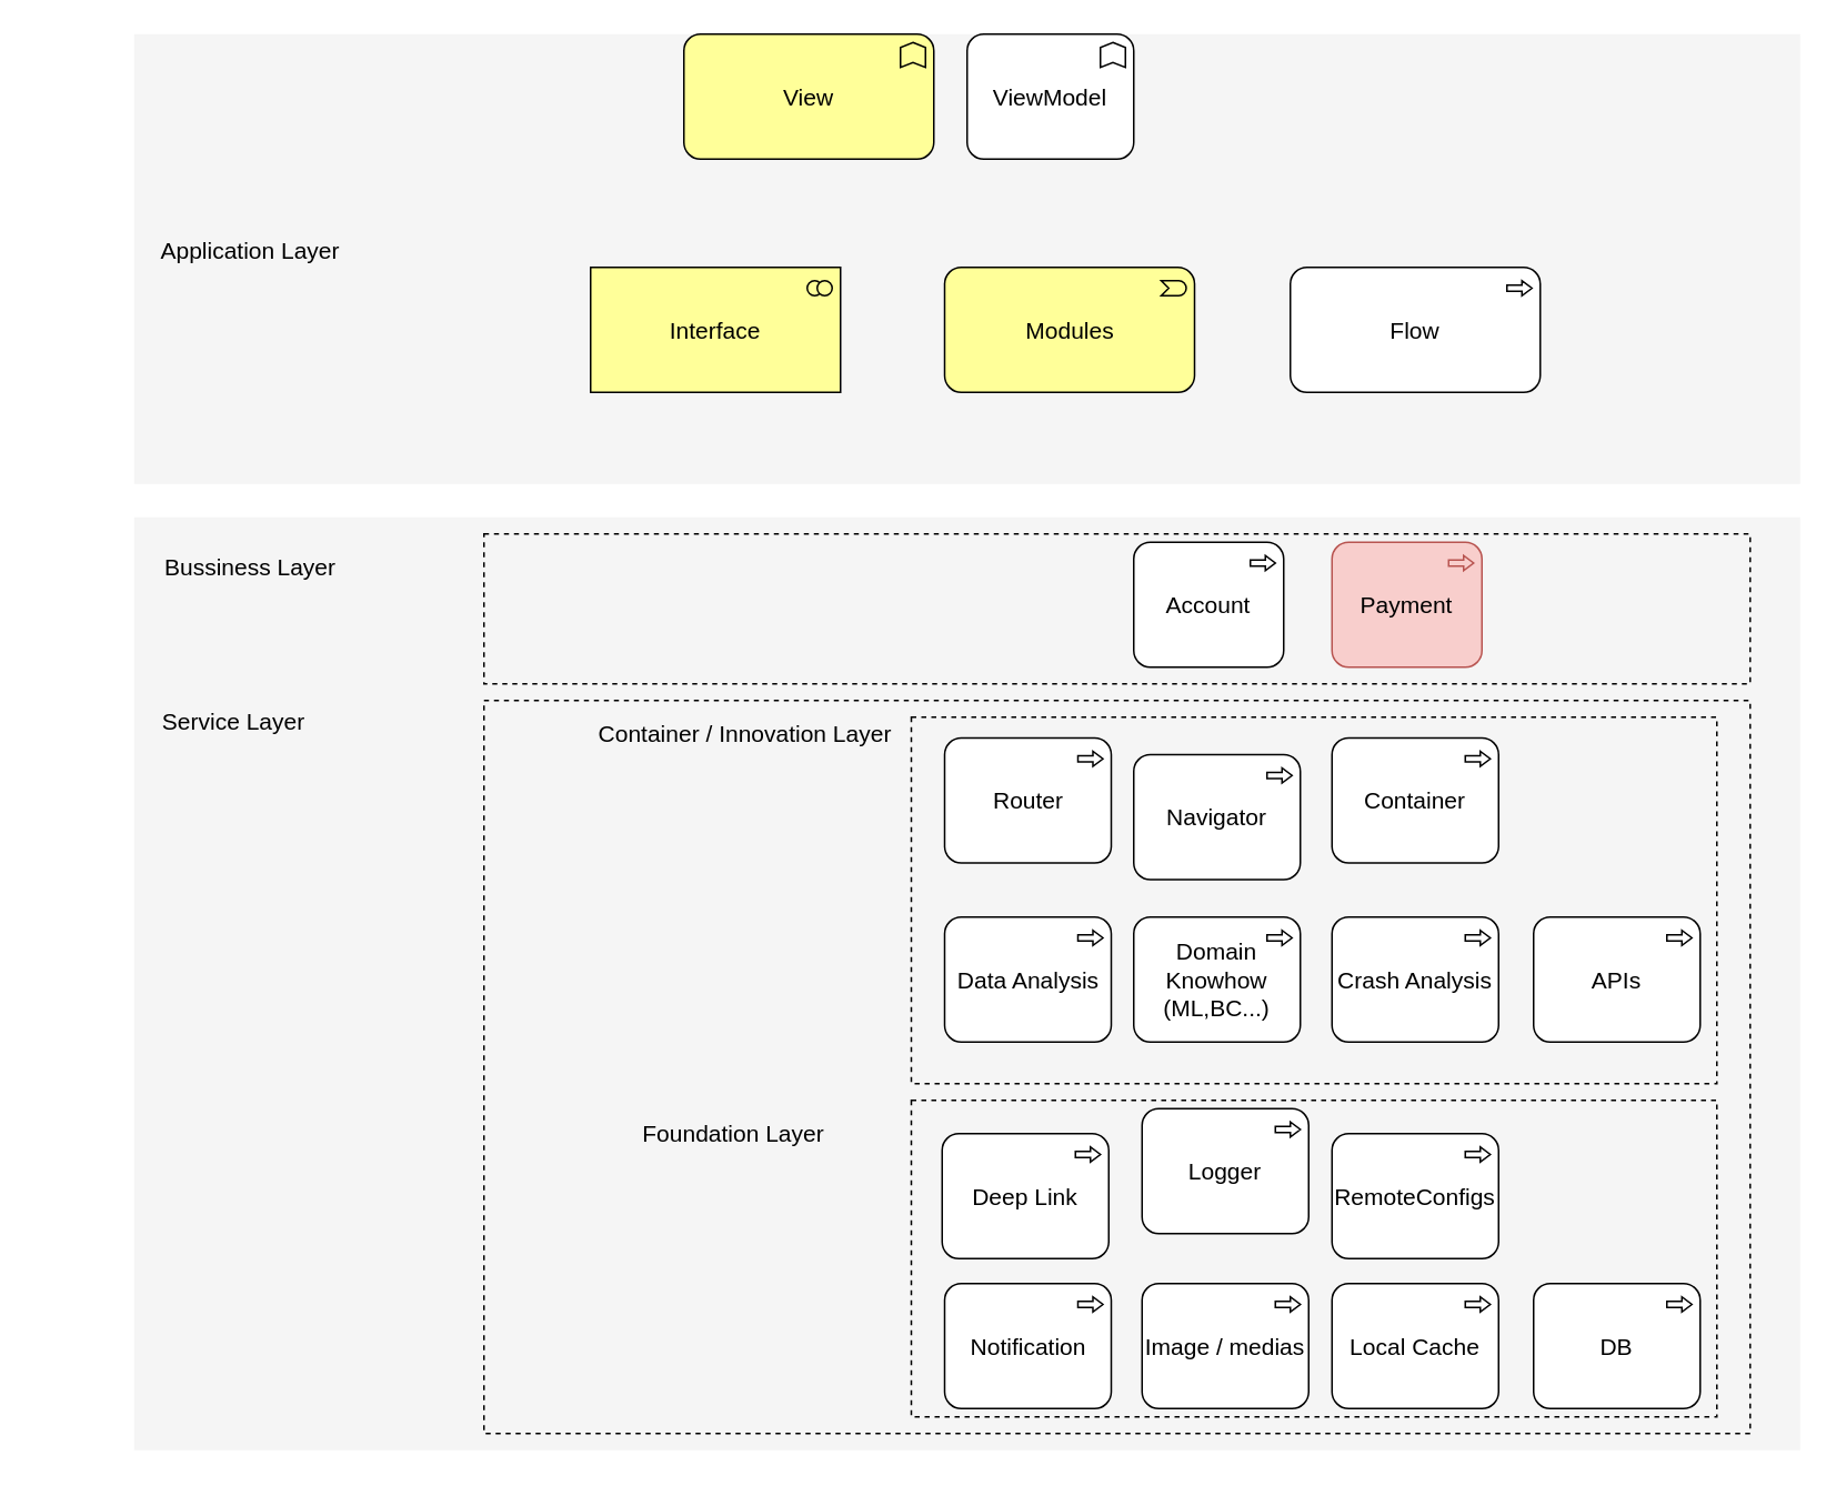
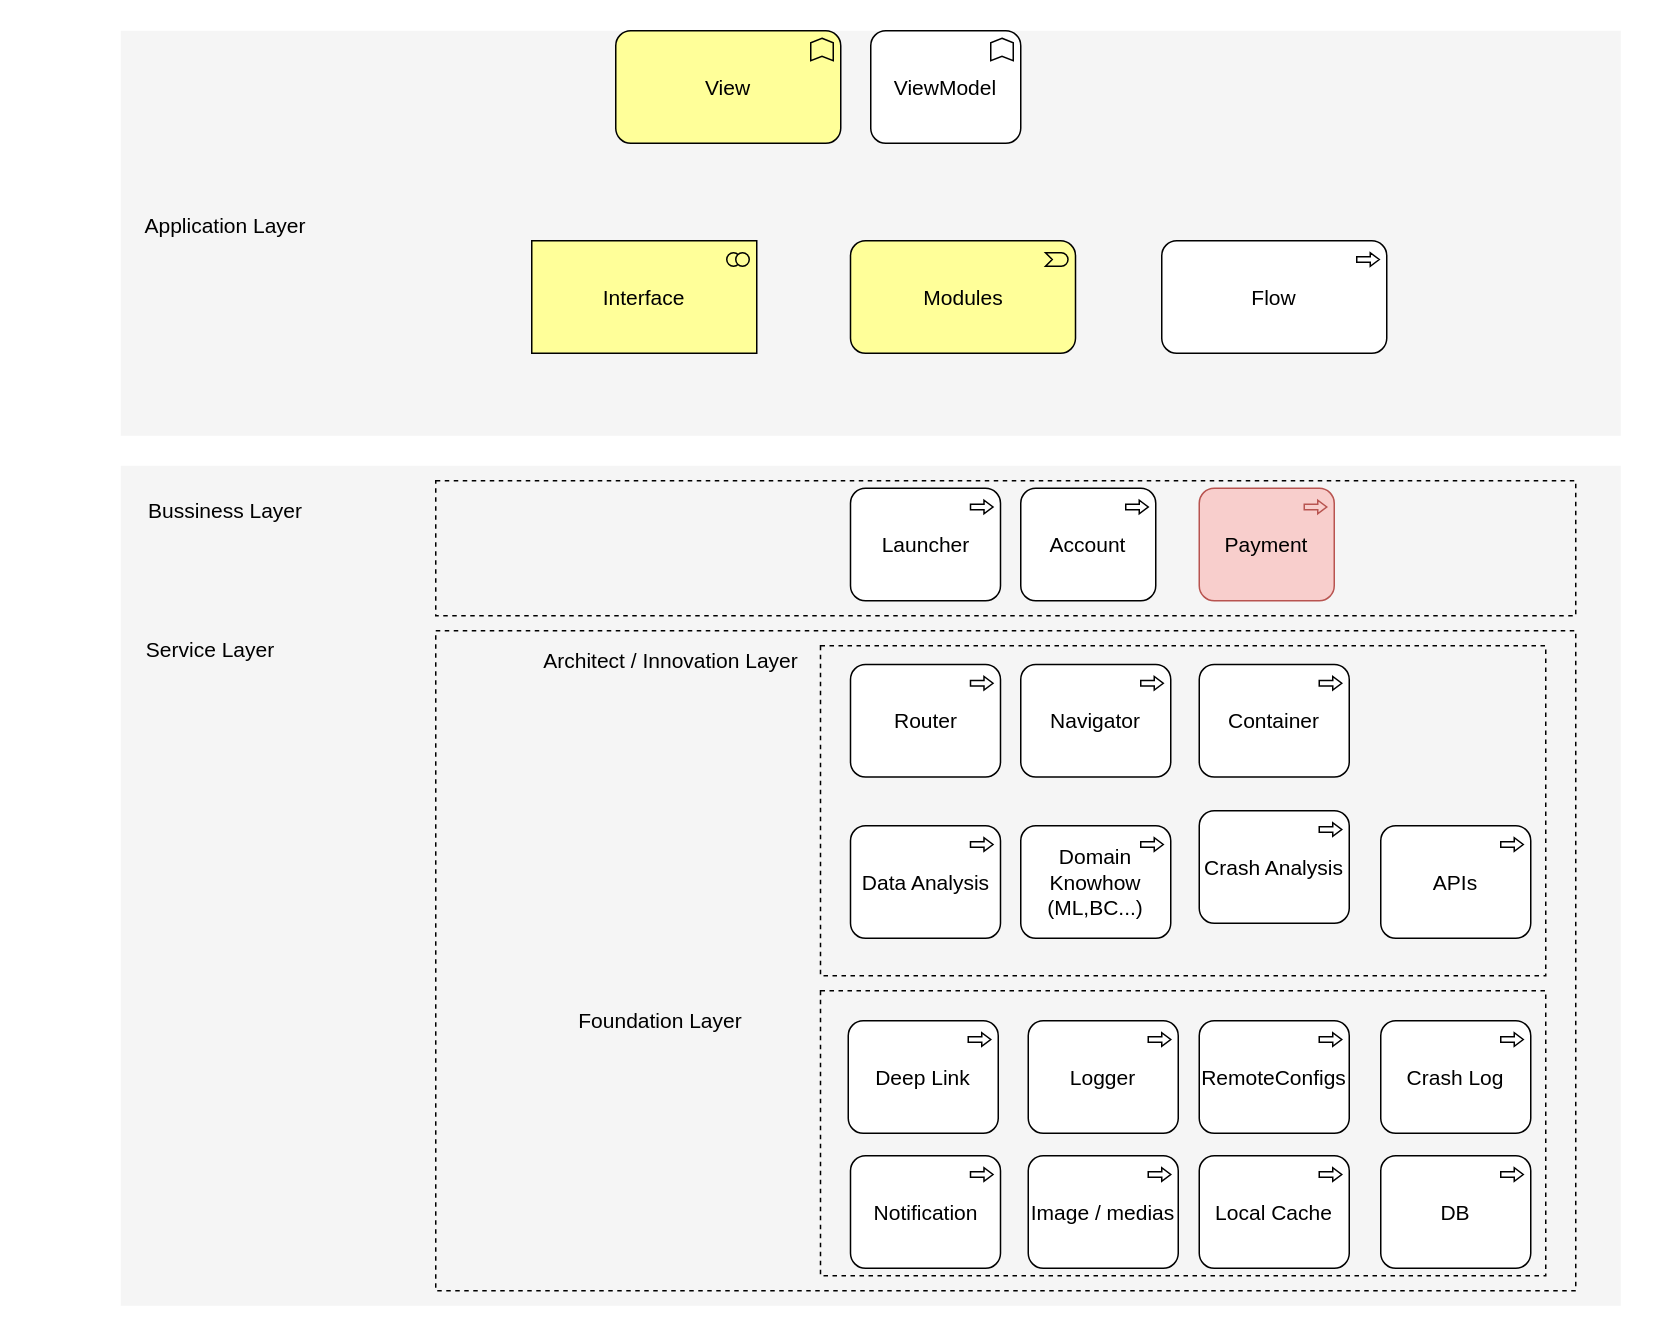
  <mxCell id="0" />
  <mxCell id="1" parent="0" />
  <mxCell id="2" value="" style="whiteSpace=wrap;html=1;strokeColor=none;strokeWidth=1;fillColor=#f5f5f5;fontSize=14;" parent="1" vertex="1"><mxGeometry x="80" y="310" width="1000" height="560" as="geometry" /></mxCell>
  <mxCell id="3" value="" style="whiteSpace=wrap;html=1;strokeColor=none;strokeWidth=1;fillColor=#f5f5f5;fontSize=14;" parent="1" vertex="1"><mxGeometry x="80" y="20" width="1000" height="270" as="geometry" /></mxCell>
  <mxCell id="4" value="View" style="html=1;whiteSpace=wrap;fillColor=#ffff99;shape=mxgraph.archimate3.application;appType=func;archiType=rounded;fontSize=14;" parent="1" vertex="1"><mxGeometry x="410" y="20" width="150" height="75" as="geometry" /></mxCell>
  <mxCell id="5" value="Modules" style="html=1;whiteSpace=wrap;fillColor=#ffff99;shape=mxgraph.archimate3.application;appType=event;archiType=rounded;fontSize=14;" parent="1" vertex="1"><mxGeometry x="566.5" y="160" width="150" height="75" as="geometry" /></mxCell>
  <mxCell id="6" value="Flow" style="html=1;whiteSpace=wrap;shape=mxgraph.archimate3.application;appType=proc;archiType=rounded;fontSize=14;" parent="1" vertex="1"><mxGeometry x="774" y="160" width="150" height="75" as="geometry" /></mxCell>
  <mxCell id="7" value="Application Layer" style="text;html=1;strokeColor=none;fillColor=none;align=center;verticalAlign=middle;whiteSpace=wrap;fontSize=14;" parent="1" vertex="1"><mxGeometry x="30" y="140" width="240" height="20" as="geometry" /></mxCell>
  <mxCell id="8" value="Interface" style="html=1;whiteSpace=wrap;fillColor=#ffff99;shape=mxgraph.archimate3.application;appType=collab;archiType=square;fontSize=14;" parent="1" vertex="1"><mxGeometry x="354" y="160" width="150" height="75" as="geometry" /></mxCell>
  <mxCell id="9" value="ViewModel" style="html=1;whiteSpace=wrap;shape=mxgraph.archimate3.application;appType=func;archiType=rounded;fontSize=14;" vertex="1" parent="1"><mxGeometry x="580" y="20" width="100" height="75" as="geometry" /></mxCell>
+ <mxCell id="10" value="Launcher" style="html=1;whiteSpace=wrap;shape=mxgraph.archimate3.application;appType=proc;archiType=rounded;fontSize=14;" vertex="1" parent="1"><mxGeometry x="566.5" y="325" width="100" height="75" as="geometry" /></mxCell>
  <mxCell id="11" value="Account" style="html=1;whiteSpace=wrap;shape=mxgraph.archimate3.application;appType=proc;archiType=rounded;fontSize=14;" vertex="1" parent="1"><mxGeometry x="680" y="325" width="90" height="75" as="geometry" /></mxCell>
  <mxCell id="12" value="Payment" style="html=1;whiteSpace=wrap;shape=mxgraph.archimate3.application;appType=proc;archiType=rounded;fontSize=14;fillColor=#f8cecc;strokeColor=#b85450;" vertex="1" parent="1"><mxGeometry x="799" y="325" width="90" height="75" as="geometry" /></mxCell>
  <mxCell id="13" value="Router" style="html=1;whiteSpace=wrap;shape=mxgraph.archimate3.application;appType=proc;archiType=rounded;fontSize=14;" vertex="1" parent="1"><mxGeometry x="566.5" y="442.5" width="100" height="75" as="geometry" /></mxCell>
- <mxCell id="14" value="Navigator" style="html=1;whiteSpace=wrap;shape=mxgraph.archimate3.application;appType=proc;archiType=rounded;fontSize=14;" vertex="1" parent="1"><mxGeometry x="680" y="452.5" width="100" height="75" as="geometry" /></mxCell>
+ <mxCell id="14" value="Navigator" style="html=1;whiteSpace=wrap;shape=mxgraph.archimate3.application;appType=proc;archiType=rounded;fontSize=14;" vertex="1" parent="1"><mxGeometry x="680" y="442.5" width="100" height="75" as="geometry" /></mxCell>
  <mxCell id="15" value="Data Analysis" style="html=1;whiteSpace=wrap;shape=mxgraph.archimate3.application;appType=proc;archiType=rounded;fontSize=14;" vertex="1" parent="1"><mxGeometry x="566.5" y="550" width="100" height="75" as="geometry" /></mxCell>
  <mxCell id="16" value="Deep Link" style="html=1;whiteSpace=wrap;shape=mxgraph.archimate3.application;appType=proc;archiType=rounded;fontSize=14;" vertex="1" parent="1"><mxGeometry x="565" y="680" width="100" height="75" as="geometry" /></mxCell>
  <mxCell id="17" value="Container" style="html=1;whiteSpace=wrap;shape=mxgraph.archimate3.application;appType=proc;archiType=rounded;fontSize=14;" vertex="1" parent="1"><mxGeometry x="799" y="442.5" width="100" height="75" as="geometry" /></mxCell>
- <mxCell id="18" value="Logger" style="html=1;whiteSpace=wrap;shape=mxgraph.archimate3.application;appType=proc;archiType=rounded;fontSize=14;" vertex="1" parent="1"><mxGeometry x="685" y="665" width="100" height="75" as="geometry" /></mxCell>
+ <mxCell id="18" value="Logger" style="html=1;whiteSpace=wrap;shape=mxgraph.archimate3.application;appType=proc;archiType=rounded;fontSize=14;" vertex="1" parent="1"><mxGeometry x="685" y="680" width="100" height="75" as="geometry" /></mxCell>
  <mxCell id="19" value="RemoteConfigs" style="html=1;whiteSpace=wrap;shape=mxgraph.archimate3.application;appType=proc;archiType=rounded;fontSize=14;" vertex="1" parent="1"><mxGeometry x="799" y="680" width="100" height="75" as="geometry" /></mxCell>
+ <mxCell id="20" value="Crash Log" style="html=1;whiteSpace=wrap;shape=mxgraph.archimate3.application;appType=proc;archiType=rounded;fontSize=14;" vertex="1" parent="1"><mxGeometry x="920" y="680" width="100" height="75" as="geometry" /></mxCell>
  <mxCell id="21" value="Domain Knowhow (ML,BC...)" style="html=1;whiteSpace=wrap;shape=mxgraph.archimate3.application;appType=proc;archiType=rounded;fontSize=14;" vertex="1" parent="1"><mxGeometry x="680" y="550" width="100" height="75" as="geometry" /></mxCell>
- <mxCell id="22" value="Crash Analysis" style="html=1;whiteSpace=wrap;shape=mxgraph.archimate3.application;appType=proc;archiType=rounded;fontSize=14;" vertex="1" parent="1"><mxGeometry x="799" y="550" width="100" height="75" as="geometry" /></mxCell>
+ <mxCell id="22" value="Crash Analysis" style="html=1;whiteSpace=wrap;shape=mxgraph.archimate3.application;appType=proc;archiType=rounded;fontSize=14;" vertex="1" parent="1"><mxGeometry x="799" y="540" width="100" height="75" as="geometry" /></mxCell>
  <mxCell id="23" value="Notification" style="html=1;whiteSpace=wrap;shape=mxgraph.archimate3.application;appType=proc;archiType=rounded;fontSize=14;" vertex="1" parent="1"><mxGeometry x="566.5" y="770" width="100" height="75" as="geometry" /></mxCell>
  <mxCell id="24" value="Image / medias" style="html=1;whiteSpace=wrap;shape=mxgraph.archimate3.application;appType=proc;archiType=rounded;fontSize=14;" vertex="1" parent="1"><mxGeometry x="685" y="770" width="100" height="75" as="geometry" /></mxCell>
  <mxCell id="25" value="Local Cache" style="html=1;whiteSpace=wrap;shape=mxgraph.archimate3.application;appType=proc;archiType=rounded;fontSize=14;" vertex="1" parent="1"><mxGeometry x="799" y="770" width="100" height="75" as="geometry" /></mxCell>
  <mxCell id="26" value="APIs" style="html=1;whiteSpace=wrap;shape=mxgraph.archimate3.application;appType=proc;archiType=rounded;fontSize=14;" vertex="1" parent="1"><mxGeometry x="920" y="550" width="100" height="75" as="geometry" /></mxCell>
  <mxCell id="27" value="DB" style="html=1;whiteSpace=wrap;shape=mxgraph.archimate3.application;appType=proc;archiType=rounded;fontSize=14;" vertex="1" parent="1"><mxGeometry x="920" y="770" width="100" height="75" as="geometry" /></mxCell>
  <mxCell id="28" value="" style="rounded=0;whiteSpace=wrap;html=1;fillColor=none;dashed=1;" vertex="1" parent="1"><mxGeometry x="546.5" y="430" width="483.5" height="220" as="geometry" /></mxCell>
  <mxCell id="29" value="" style="rounded=0;whiteSpace=wrap;html=1;fillColor=none;dashed=1;" vertex="1" parent="1"><mxGeometry x="546.5" y="660" width="483.5" height="190" as="geometry" /></mxCell>
  <mxCell id="30" value="" style="rounded=0;whiteSpace=wrap;html=1;fillColor=none;dashed=1;" vertex="1" parent="1"><mxGeometry x="290" y="420" width="760" height="440" as="geometry" /></mxCell>
  <mxCell id="31" value="" style="rounded=0;whiteSpace=wrap;html=1;fillColor=none;dashed=1;" vertex="1" parent="1"><mxGeometry x="290" y="320" width="760" height="90" as="geometry" /></mxCell>
- <mxCell id="32" value="Container / Innovation Layer" style="text;html=1;strokeColor=none;fillColor=none;align=center;verticalAlign=middle;whiteSpace=wrap;fontSize=14;" vertex="1" parent="1"><mxGeometry x="326.5" y="430" width="240" height="20" as="geometry" /></mxCell>
+ <mxCell id="32" value="Architect / Innovation Layer" style="text;html=1;strokeColor=none;fillColor=none;align=center;verticalAlign=middle;whiteSpace=wrap;fontSize=14;" vertex="1" parent="1"><mxGeometry x="326.5" y="430" width="240" height="20" as="geometry" /></mxCell>
  <mxCell id="33" value="Foundation Layer" style="text;html=1;strokeColor=none;fillColor=none;align=center;verticalAlign=middle;whiteSpace=wrap;fontSize=14;" vertex="1" parent="1"><mxGeometry x="340" y="670" width="200" height="20" as="geometry" /></mxCell>
  <mxCell id="34" value="&lt;span&gt;Bussiness Layer&lt;/span&gt;" style="text;html=1;strokeColor=none;fillColor=none;align=center;verticalAlign=middle;whiteSpace=wrap;fontSize=14;" vertex="1" parent="1"><mxGeometry x="30" y="330" width="240" height="20" as="geometry" /></mxCell>
  <mxCell id="35" value="&lt;span&gt;Service Layer&lt;/span&gt;" style="text;html=1;strokeColor=none;fillColor=none;align=center;verticalAlign=middle;whiteSpace=wrap;fontSize=14;" vertex="1" parent="1"><mxGeometry x="20" y="422.5" width="240" height="20" as="geometry" /></mxCell>
